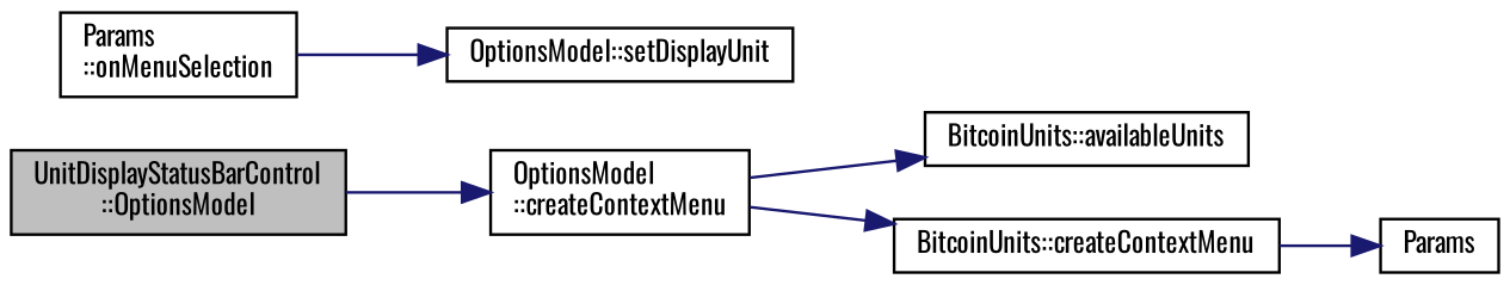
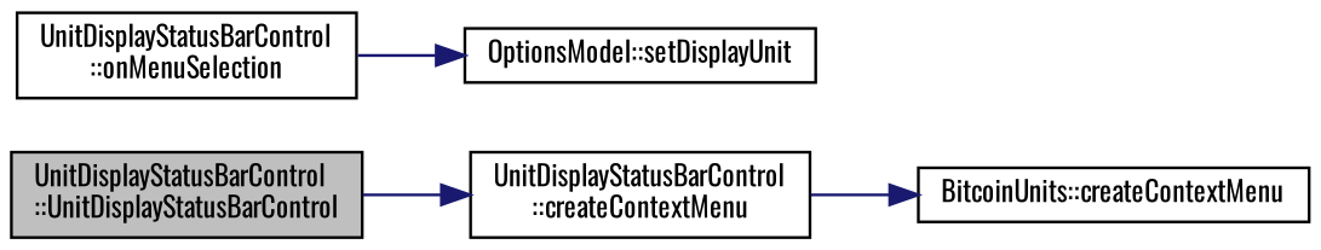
  digraph {
    fontname=Oswald
    rankdir=LR
    node [color=black fillcolor=white fontname=Oswald fontsize=10 shape=record style=filled]
    edge [color=midnightblue fontname=Oswald fontsize=10 labelfontname=Helvetica labelfontsize=10 style=solid]
-   n1 [fillcolor=grey75 fontcolor=black height=0.2 label="UnitDisplayStatusBarControl\l::OptionsModel" width=0.4]
-   n2 [height=0.2 label="OptionsModel\l::createContextMenu" width=0.4]
-   n3 [height=0.2 label="BitcoinUnits::availableUnits" width=0.4]
+   n1 [fillcolor=grey75 fontcolor=black height=0.2 label="UnitDisplayStatusBarControl\l::UnitDisplayStatusBarControl" width=0.4]
+   n2 [height=0.2 label="UnitDisplayStatusBarControl\l::createContextMenu" width=0.4]
    n4 [height=0.2 label="BitcoinUnits::createContextMenu" width=0.4]
-   n5 [height=0.2 label=Params width=0.4]
-   n6 [height=0.2 label="Params\l::onMenuSelection" width=0.4]
+   n6 [height=0.2 label="UnitDisplayStatusBarControl\l::onMenuSelection" width=0.4]
    n7 [height=0.2 label="OptionsModel::setDisplayUnit" width=0.4]
    n1 -> n2
-   n2 -> n3
    n2 -> n4
-   n4 -> n5
    n6 -> n7
  }
